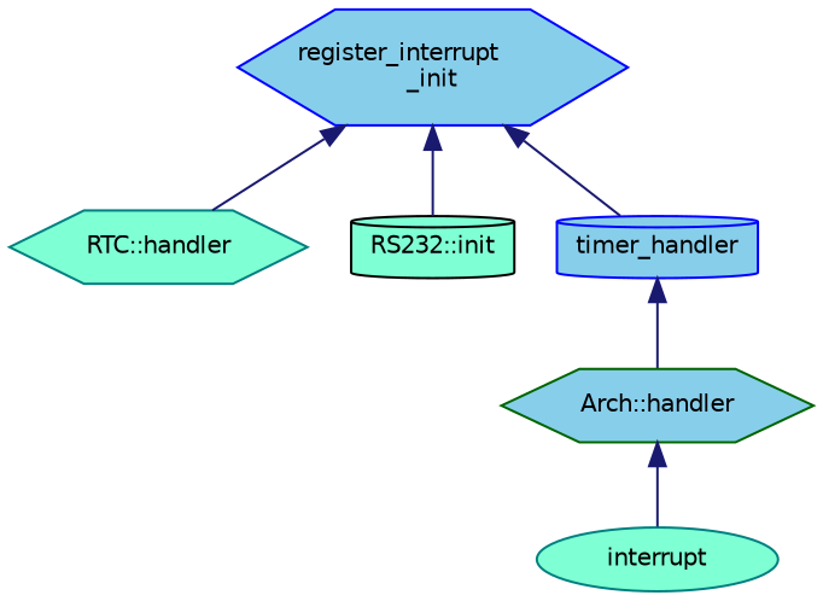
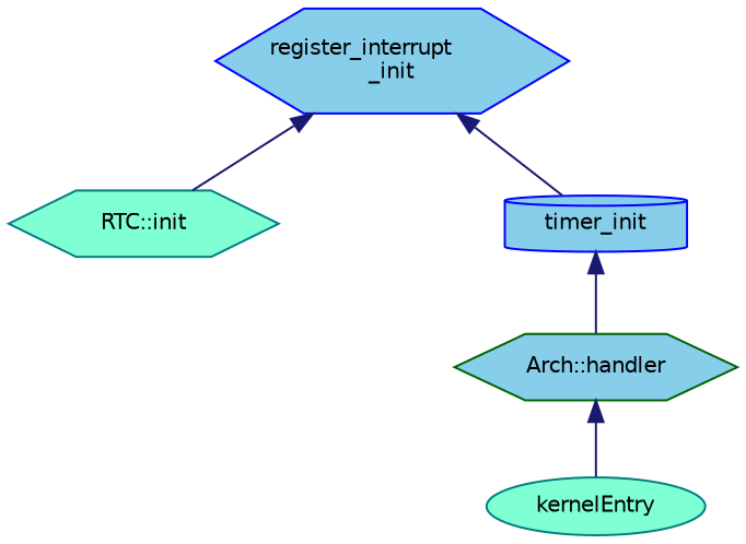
  digraph {
    rankdir=TB
    node [color=blue fillcolor=skyblue fontname=Helvetica fontsize=10 shape=hexagon style=filled]
    edge [color=midnightblue dir=back fontname=Helvetica fontsize=10 labelfontname=Helvetica labelfontsize=10 style=solid]
    n1 [fontcolor=black height=0.2 label="register_interrupt\l_init" width=0.4]
-   n2 [color=teal fillcolor=aquamarine height=0.2 label="RTC::handler" width=0.4]
-   n3 [color=black fillcolor=aquamarine height=0.2 label="RS232::init" shape=cylinder width=0.4]
-   n4 [height=0.2 label=timer_handler shape=cylinder width=0.4]
+   n2 [color=teal fillcolor=aquamarine height=0.2 label="RTC::init" width=0.4]
+   n4 [height=0.2 label=timer_init shape=cylinder width=0.4]
    n5 [color=darkgreen height=0.2 label="Arch::handler" width=0.4]
-   n6 [color=teal fillcolor=aquamarine height=0.2 label=interrupt shape=ellipse width=0.4]
+   n6 [color=teal fillcolor=aquamarine height=0.2 label=kernelEntry shape=ellipse width=0.4]
    n1 -> n2
-   n1 -> n3
    n1 -> n4
    n4 -> n5
    n5 -> n6
  }
